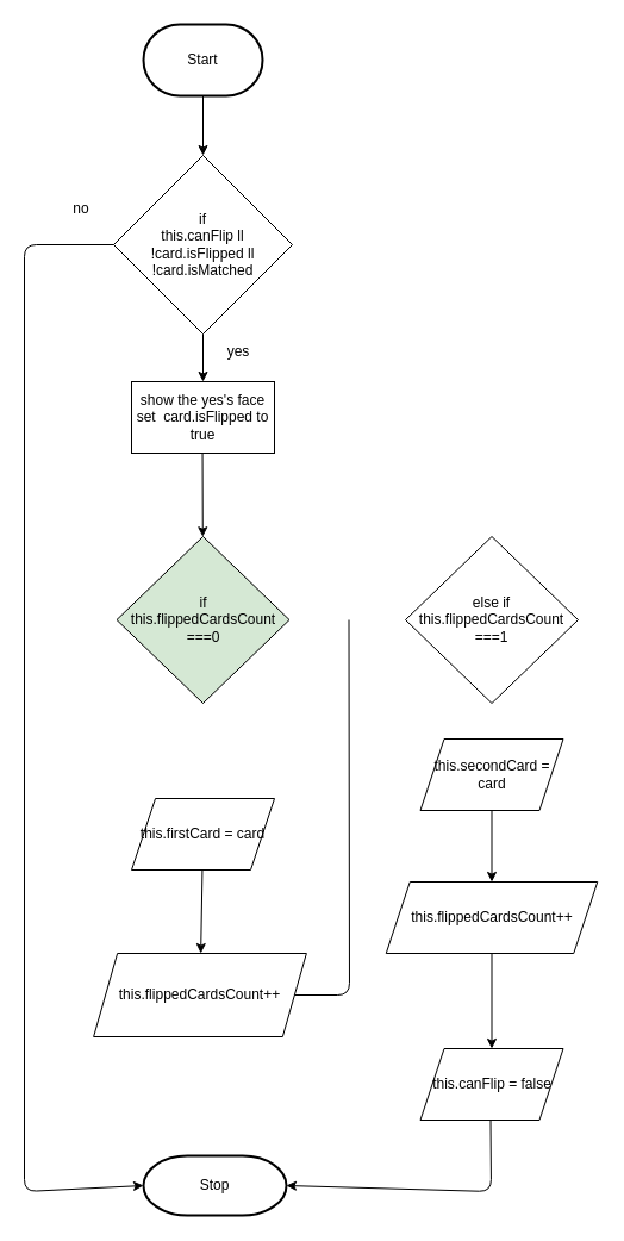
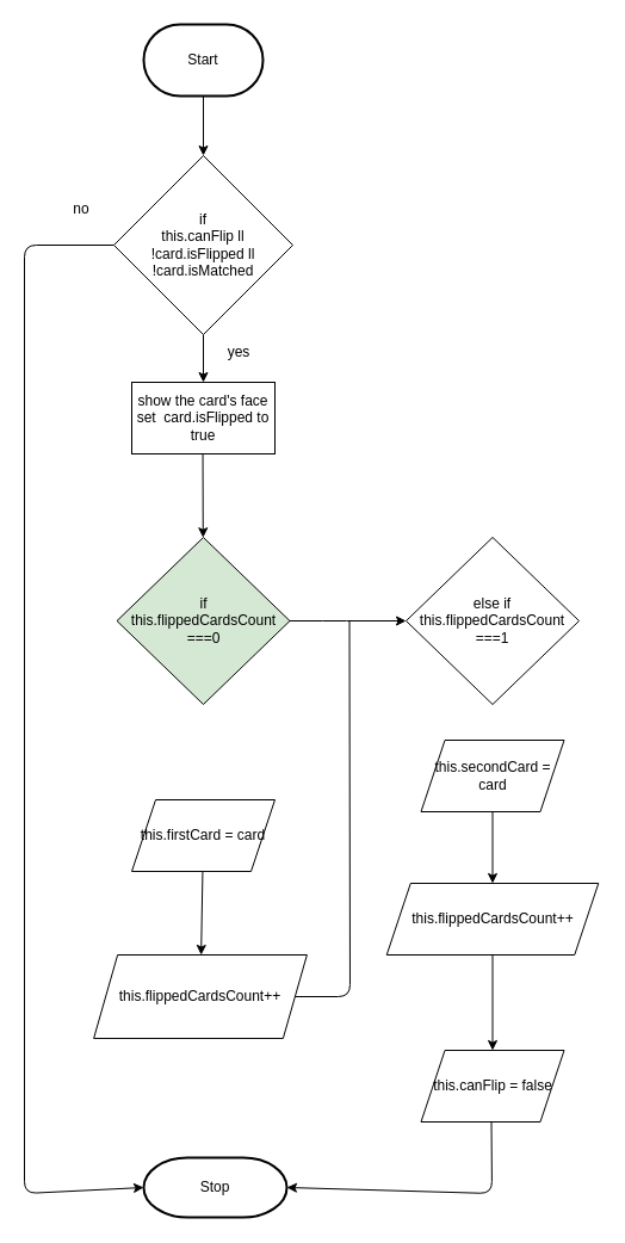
  <mxCell id="0" />
  <mxCell id="1" parent="0" />
  <mxCell id="2" value="" style="edgeStyle=none;html=1;" edge="1" parent="1" source="3" target="6"><mxGeometry relative="1" as="geometry" /></mxCell>
  <mxCell id="3" value="Start" style="strokeWidth=2;html=1;shape=mxgraph.flowchart.terminator;whiteSpace=wrap;" parent="1" vertex="1"><mxGeometry x="120" y="20" width="100" height="60" as="geometry" /></mxCell>
  <mxCell id="4" value="Stop" style="strokeWidth=2;html=1;shape=mxgraph.flowchart.terminator;whiteSpace=wrap;" parent="1" vertex="1"><mxGeometry x="120" y="970" width="120" height="50" as="geometry" /></mxCell>
  <mxCell id="5" value="" style="edgeStyle=none;html=1;" edge="1" parent="1" source="6"><mxGeometry relative="1" as="geometry"><mxPoint x="170" y="320" as="targetPoint" /></mxGeometry></mxCell>
  <mxCell id="6" value="if&lt;div&gt;this.canFlip ll !card.isFlipped ll !card.isMatched&lt;/div&gt;" style="rhombus;whiteSpace=wrap;html=1;" vertex="1" parent="1"><mxGeometry x="95" y="130" width="150" height="150" as="geometry" /></mxCell>
  <mxCell id="7" value="" style="edgeStyle=none;html=1;" edge="1" parent="1" target="10"><mxGeometry relative="1" as="geometry"><mxPoint x="169.559" y="380" as="sourcePoint" /></mxGeometry></mxCell>
  <mxCell id="8" value="else if&lt;div&gt;this.flippedCardsCount ===1&lt;/div&gt;" style="rhombus;whiteSpace=wrap;html=1;" vertex="1" parent="1"><mxGeometry x="340" y="450" width="145" height="140" as="geometry" /></mxCell>
+ <mxCell id="9" value="" style="edgeStyle=none;html=1;entryX=0;entryY=0.5;entryDx=0;entryDy=0;exitX=1;exitY=0.5;exitDx=0;exitDy=0;" edge="1" parent="1" source="10" target="8"><mxGeometry relative="1" as="geometry"><mxPoint x="215" y="769.33" as="sourcePoint" /><mxPoint x="315" y="769.33" as="targetPoint" /><Array as="points"><mxPoint x="280" y="520" /></Array></mxGeometry></mxCell>
  <mxCell id="10" value="if&lt;div&gt;this.flippedCardsCount ===0&lt;/div&gt;" style="rhombus;whiteSpace=wrap;html=1;fillColor=#d5e8d4;" vertex="1" parent="1"><mxGeometry x="97.5" y="450" width="145" height="140" as="geometry" /></mxCell>
- <mxCell id="11" value="show the yes's face&lt;div&gt;set&amp;nbsp; card.isFlipped to true&lt;/div&gt;" style="rounded=0;whiteSpace=wrap;html=1;" vertex="1" parent="1"><mxGeometry x="110" y="320" width="120" height="60" as="geometry" /></mxCell>
+ <mxCell id="11" value="show the card's face&lt;div&gt;set&amp;nbsp; card.isFlipped to true&lt;/div&gt;" style="rounded=0;whiteSpace=wrap;html=1;" vertex="1" parent="1"><mxGeometry x="110" y="320" width="120" height="60" as="geometry" /></mxCell>
  <mxCell id="12" value="this.flippedCardsCount++" style="shape=parallelogram;perimeter=parallelogramPerimeter;whiteSpace=wrap;html=1;fixedSize=1;" vertex="1" parent="1"><mxGeometry x="78.12" y="800" width="178.75" height="70" as="geometry" /></mxCell>
  <mxCell id="13" value="" style="edgeStyle=none;html=1;" edge="1" parent="1" source="14" target="12"><mxGeometry relative="1" as="geometry" /></mxCell>
  <mxCell id="14" value="this.firstCard = card" style="shape=parallelogram;perimeter=parallelogramPerimeter;whiteSpace=wrap;html=1;fixedSize=1;" vertex="1" parent="1"><mxGeometry x="110" y="670" width="120" height="60" as="geometry" /></mxCell>
  <mxCell id="15" value="" style="edgeStyle=none;html=1;" edge="1" parent="1" source="16" target="18"><mxGeometry relative="1" as="geometry" /></mxCell>
  <mxCell id="16" value="&lt;span style=&quot;color: rgb(0, 0, 0);&quot;&gt;this.secondCard = card&lt;/span&gt;" style="shape=parallelogram;perimeter=parallelogramPerimeter;whiteSpace=wrap;html=1;fixedSize=1;" vertex="1" parent="1"><mxGeometry x="352.5" y="620" width="120" height="60" as="geometry" /></mxCell>
  <mxCell id="17" value="" style="edgeStyle=none;html=1;" edge="1" parent="1" source="18" target="19"><mxGeometry relative="1" as="geometry" /></mxCell>
  <mxCell id="18" value="&lt;span style=&quot;color: rgb(0, 0, 0);&quot;&gt;this.flippedCardsCount++&lt;/span&gt;" style="shape=parallelogram;perimeter=parallelogramPerimeter;whiteSpace=wrap;html=1;fixedSize=1;" vertex="1" parent="1"><mxGeometry x="323.75" y="740" width="177.5" height="60" as="geometry" /></mxCell>
  <mxCell id="19" value="this.canFlip = false" style="shape=parallelogram;perimeter=parallelogramPerimeter;whiteSpace=wrap;html=1;fixedSize=1;" vertex="1" parent="1"><mxGeometry x="352.5" y="880" width="120" height="60" as="geometry" /></mxCell>
  <mxCell id="20" value="yes" style="text;html=1;align=center;verticalAlign=middle;whiteSpace=wrap;rounded=0;" vertex="1" parent="1"><mxGeometry x="170" y="280" width="60" height="30" as="geometry" /></mxCell>
  <mxCell id="21" value="" style="endArrow=classic;html=1;exitX=0.5;exitY=1;exitDx=0;exitDy=0;entryX=1;entryY=0.5;entryDx=0;entryDy=0;entryPerimeter=0;" edge="1" parent="1" target="4"><mxGeometry width="50" height="50" relative="1" as="geometry"><mxPoint x="411.5" y="940" as="sourcePoint" /><mxPoint x="413.5" y="1110" as="targetPoint" /><Array as="points"><mxPoint x="412" y="1000" /></Array></mxGeometry></mxCell>
  <mxCell id="22" value="" style="endArrow=classic;html=1;exitX=0;exitY=0.5;exitDx=0;exitDy=0;entryX=0;entryY=0.5;entryDx=0;entryDy=0;entryPerimeter=0;" edge="1" parent="1" source="6" target="4"><mxGeometry width="50" height="50" relative="1" as="geometry"><mxPoint x="95" y="205" as="sourcePoint" /><mxPoint x="30" y="927.059" as="targetPoint" /><Array as="points"><mxPoint x="20" y="205" /><mxPoint x="20" y="1000" /></Array></mxGeometry></mxCell>
  <mxCell id="23" value="no" style="text;html=1;align=center;verticalAlign=middle;whiteSpace=wrap;rounded=0;" vertex="1" parent="1"><mxGeometry x="37.5" y="160" width="60" height="30" as="geometry" /></mxCell>
  <mxCell id="24" value="" style="endArrow=none;html=1;exitX=1;exitY=0.5;exitDx=0;exitDy=0;" edge="1" parent="1" source="12"><mxGeometry width="50" height="50" relative="1" as="geometry"><mxPoint x="242.5" y="570" as="sourcePoint" /><mxPoint x="292.5" y="520" as="targetPoint" /><Array as="points"><mxPoint x="293" y="835" /></Array></mxGeometry></mxCell>
